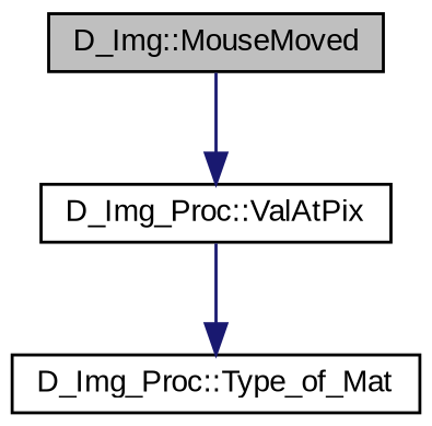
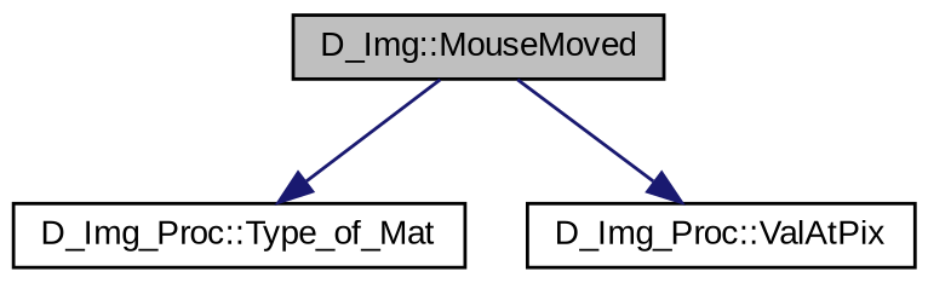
  digraph {
    fontname="Liberation Sans"
    rankdir=TB
    node [color=black fillcolor=white fontname="Liberation Sans" fontsize=10 shape=record style=filled]
    edge [color=midnightblue fontname="Liberation Sans" fontsize=10 labelfontname=Helvetica labelfontsize=10 style=solid]
    n1 [fillcolor=grey75 fontcolor=black height=0.2 label="D_Img::MouseMoved" width=0.4]
    n2 [height=0.2 label="D_Img_Proc::Type_of_Mat" width=0.4]
    n3 [height=0.2 label="D_Img_Proc::ValAtPix" width=0.4]
-   n3 -> n2
+   n1 -> n2
    n1 -> n3
  }
